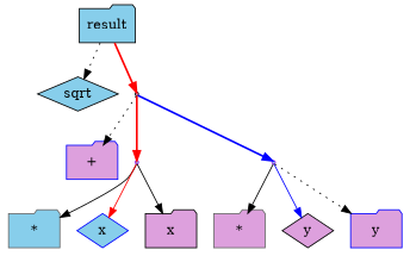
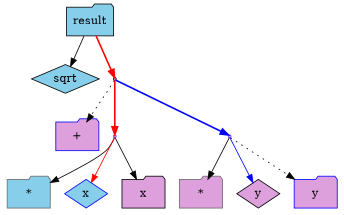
  digraph {
    node [shape=folder style=filled fillcolor=skyblue color=black]
    edge [style=solid]
    result
    sqrt [shape=diamond]
    t1 [shape=point fillcolor=plum]
    n4 [label="+" fillcolor=plum color=blue]
    t2 [shape=point color=purple]
    t3 [shape=point color=purple]
    n7 [label="*" color=gray40]
    n8 [label=x shape=diamond color=blue]
    n9 [label=x fillcolor=plum]
    n10 [label="*" fillcolor=plum color=gray40]
    n11 [label=y shape=diamond fillcolor=plum]
    n12 [label=y fillcolor=plum color=blue]
-   result -> sqrt [style=dotted]
+   result -> sqrt
    result -> t1 [color=red style=bold]
    t1 -> n4 [style=dotted]
    t1 -> t2 [color=red style=bold]
    t1 -> t3 [color=blue style=bold]
    t2 -> n7
    t2 -> n8 [color=red]
    t2 -> n9
    t3 -> n10
    t3 -> n11 [color=blue]
    t3 -> n12 [style=dotted]
  }
